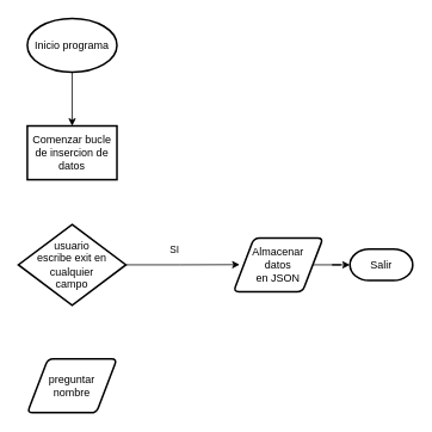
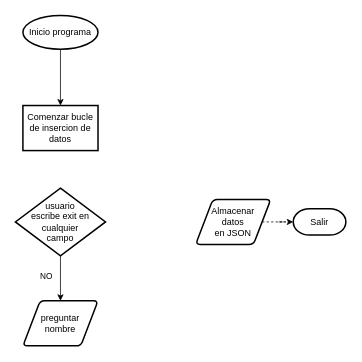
  <mxCell id="0" />
  <mxCell id="1" parent="0" />
  <mxCell id="2" style="edgeStyle=orthogonalEdgeStyle;rounded=0;orthogonalLoop=1;jettySize=auto;html=1;entryX=0.5;entryY=0;entryDx=0;entryDy=0;" edge="1" parent="1" source="3" target="4"><mxGeometry relative="1" as="geometry" /></mxCell>
- <mxCell id="3" value="Inicio programa" style="strokeWidth=2;html=1;shape=mxgraph.flowchart.start_1;whiteSpace=wrap;" parent="1" vertex="1"><mxGeometry x="30" y="20" width="100" height="60" as="geometry" /></mxCell>
+ <mxCell id="3" value="Inicio programa" style="strokeWidth=2;html=1;shape=mxgraph.flowchart.start_1;whiteSpace=wrap;" parent="1" vertex="1"><mxGeometry x="30" y="20" width="100" height="45" as="geometry" /></mxCell>
  <mxCell id="4" value="Comenzar bucle de insercion de datos" style="whiteSpace=wrap;html=1;absoluteArcSize=1;arcSize=14;strokeWidth=2;rounded=0;" vertex="1" parent="1"><mxGeometry x="30" y="140" width="100" height="60" as="geometry" /></mxCell>
  <mxCell id="5" value="preguntar&lt;br&gt;nombre" style="shape=parallelogram;html=1;strokeWidth=2;perimeter=parallelogramPerimeter;whiteSpace=wrap;rounded=1;arcSize=12;size=0.23;" vertex="1" parent="1"><mxGeometry x="30" y="400" width="100" height="60" as="geometry" /></mxCell>
+ <mxCell id="6" style="edgeStyle=orthogonalEdgeStyle;rounded=0;orthogonalLoop=1;jettySize=auto;html=1;entryX=0.5;entryY=0;entryDx=0;entryDy=0;" edge="1" parent="1" source="8" target="5"><mxGeometry relative="1" as="geometry" /></mxCell>
+ <mxCell id="7" value="NO" style="edgeLabel;html=1;align=center;verticalAlign=middle;resizable=0;points=[];" vertex="1" connectable="0" parent="6"><mxGeometry x="-0.131" y="1" relative="1" as="geometry"><mxPoint x="-21" as="offset" /></mxGeometry></mxCell>
  <mxCell id="8" value="usuario escribe exit en cualquier campo" style="strokeWidth=2;shape=mxgraph.flowchart.decision;whiteSpace=wrap;html=1;spacingLeft=20;spacingRight=20;" vertex="1" parent="1"><mxGeometry x="20" y="250" width="120" height="90" as="geometry" /></mxCell>
- <mxCell id="9" style="edgeStyle=orthogonalEdgeStyle;rounded=0;orthogonalLoop=1;jettySize=auto;html=1;" edge="1" parent="1" source="10" target="11"><mxGeometry relative="1" as="geometry" /></mxCell>
+ <mxCell id="9" style="edgeStyle=orthogonalEdgeStyle;rounded=0;orthogonalLoop=1;jettySize=auto;html=1;dashed=1;" edge="1" parent="1" source="10" target="11"><mxGeometry relative="1" as="geometry" /></mxCell>
  <mxCell id="10" value="Almacenar&lt;br&gt;datos&lt;br&gt;en JSON" style="shape=parallelogram;html=1;strokeWidth=2;perimeter=parallelogramPerimeter;whiteSpace=wrap;rounded=1;arcSize=12;size=0.23;" vertex="1" parent="1"><mxGeometry x="260" y="265" width="100" height="60" as="geometry" /></mxCell>
  <mxCell id="11" value="Salir" style="strokeWidth=2;html=1;shape=mxgraph.flowchart.terminator;whiteSpace=wrap;" vertex="1" parent="1"><mxGeometry x="390" y="277.5" width="70" height="35" as="geometry" /></mxCell>
- <mxCell id="12" style="edgeStyle=orthogonalEdgeStyle;rounded=0;orthogonalLoop=1;jettySize=auto;html=1;entryX=0.07;entryY=0.497;entryDx=0;entryDy=0;entryPerimeter=0;" edge="1" parent="1" source="8" target="10"><mxGeometry relative="1" as="geometry" /></mxCell>
- <mxCell id="13" value="SI" style="edgeLabel;html=1;align=center;verticalAlign=middle;resizable=0;points=[];" vertex="1" connectable="0" parent="12"><mxGeometry x="-0.103" y="-1" relative="1" as="geometry"><mxPoint x="-4" y="-19" as="offset" /></mxGeometry></mxCell>
